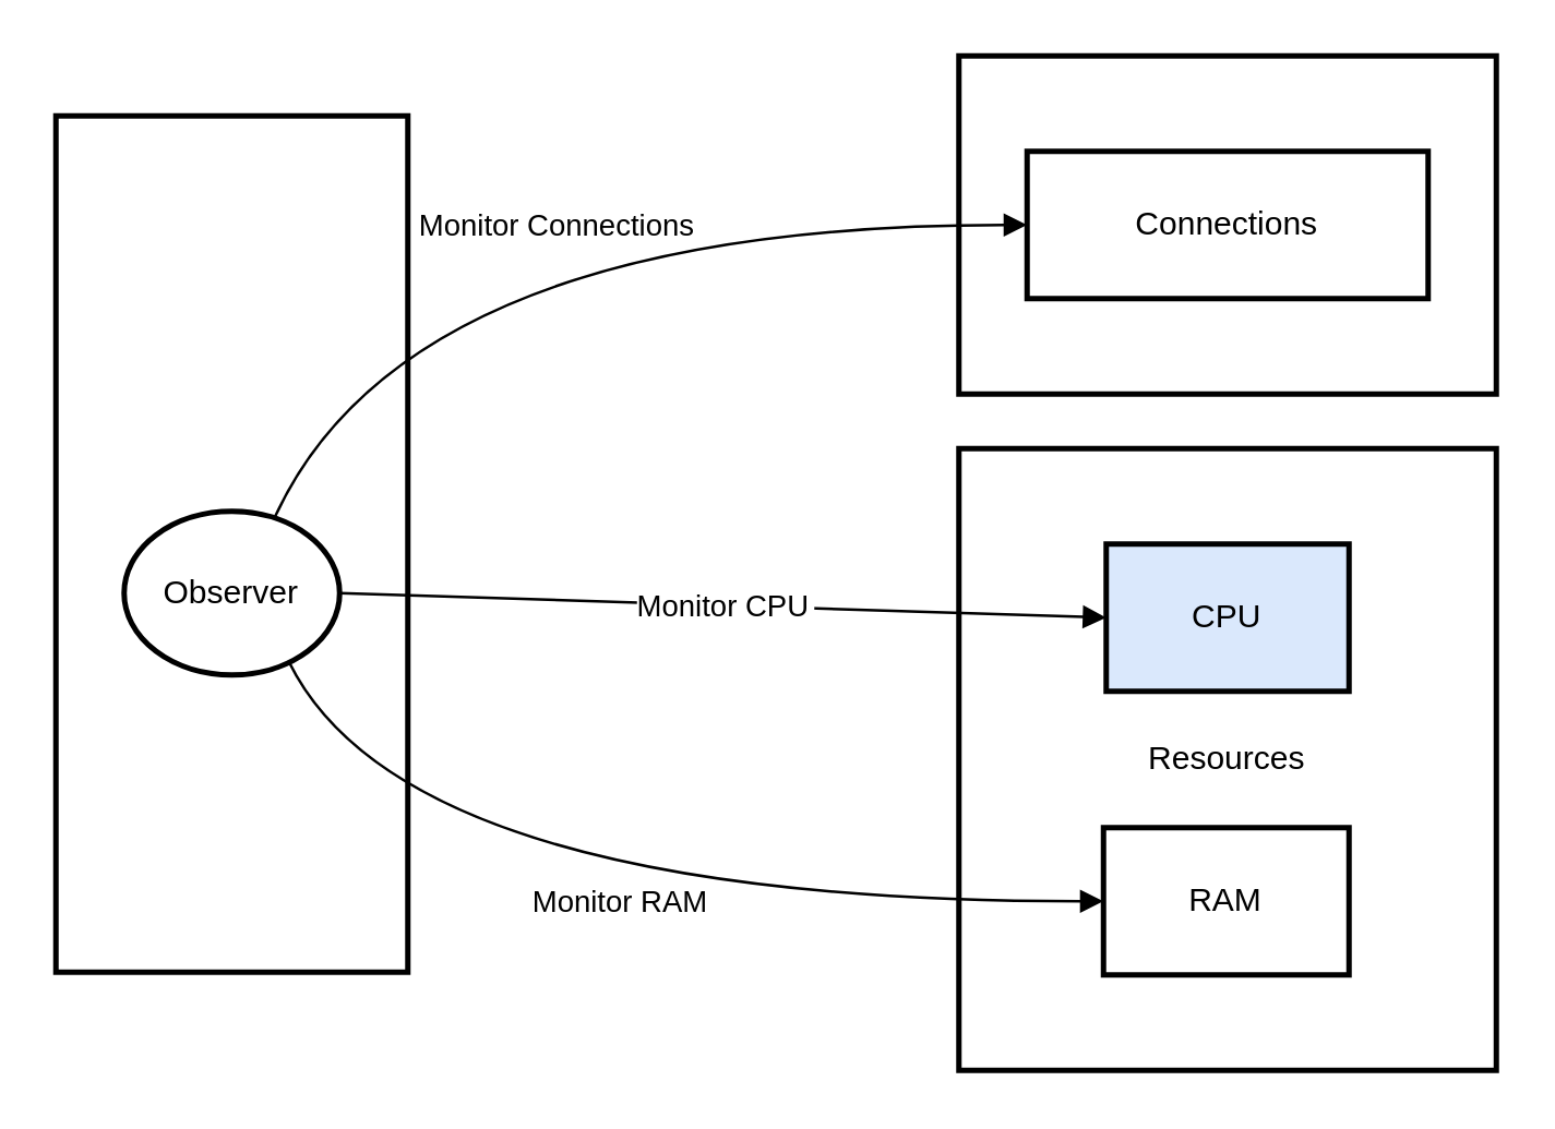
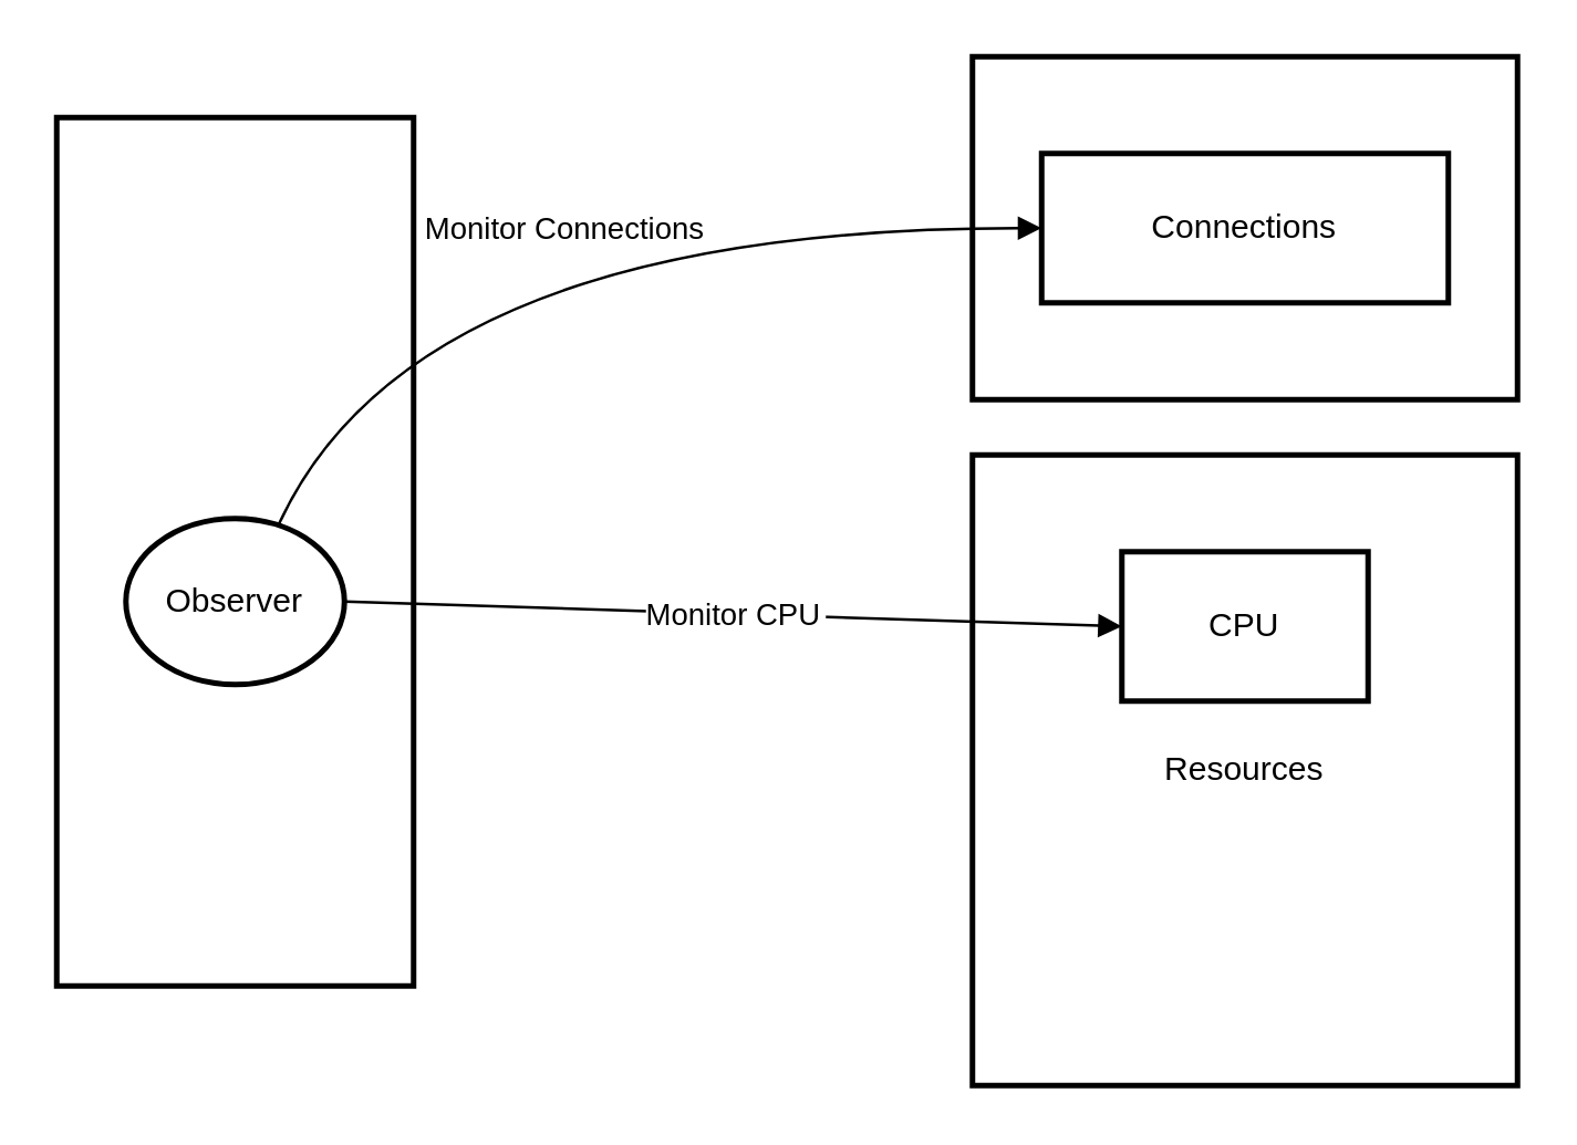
  <mxCell id="0" />
  <mxCell id="1" parent="0" />
  <mxCell id="2" value="Connections" style="whiteSpace=wrap;strokeWidth=2;" vertex="1" parent="1"><mxGeometry x="351" y="20" width="197" height="124" as="geometry" /></mxCell>
  <mxCell id="3" value="Resources" style="whiteSpace=wrap;strokeWidth=2;" vertex="1" parent="1"><mxGeometry x="351" y="164" width="197" height="228" as="geometry" /></mxCell>
  <mxCell id="4" value="System" style="whiteSpace=wrap;strokeWidth=2;" vertex="1" parent="1"><mxGeometry x="20" y="42" width="129" height="314" as="geometry" /></mxCell>
  <mxCell id="5" value="Observer" style="ellipse;aspect=fixed;strokeWidth=2;whiteSpace=wrap;" vertex="1" parent="1"><mxGeometry x="45" y="187" width="79" height="60" as="geometry" /></mxCell>
- <mxCell id="6" value="CPU" style="whiteSpace=wrap;strokeWidth=2;fillColor=#dae8fc;" vertex="1" parent="1"><mxGeometry x="405" y="199" width="89" height="54" as="geometry" /></mxCell>
- <mxCell id="7" value="RAM" style="whiteSpace=wrap;strokeWidth=2;" vertex="1" parent="1"><mxGeometry x="404" y="303" width="90" height="54" as="geometry" /></mxCell>
+ <mxCell id="6" value="CPU" style="whiteSpace=wrap;strokeWidth=2;" vertex="1" parent="1"><mxGeometry x="405" y="199" width="89" height="54" as="geometry" /></mxCell>
  <mxCell id="8" value="Connections" style="whiteSpace=wrap;strokeWidth=2;" vertex="1" parent="1"><mxGeometry x="376" y="55" width="147" height="54" as="geometry" /></mxCell>
  <mxCell id="9" value="Monitor CPU" style="curved=1;startArrow=none;endArrow=block;exitX=1;exitY=0.49;entryX=0;entryY=0.5;" edge="1" parent="1" source="5" target="6"><mxGeometry relative="1" as="geometry"><Array as="points" /></mxGeometry></mxCell>
- <mxCell id="10" value="Monitor RAM" style="curved=1;startArrow=none;endArrow=block;exitX=0.81;exitY=0.99;entryX=0;entryY=0.5;" edge="1" parent="1" source="5" target="7"><mxGeometry relative="1" as="geometry"><Array as="points"><mxPoint x="149" y="330" /></Array></mxGeometry></mxCell>
  <mxCell id="11" value="Monitor Connections" style="curved=1;startArrow=none;endArrow=block;exitX=0.72;exitY=-0.01;entryX=0;entryY=0.5;" edge="1" parent="1" source="5" target="8"><mxGeometry relative="1" as="geometry"><Array as="points"><mxPoint x="149" y="82" /></Array></mxGeometry></mxCell>
